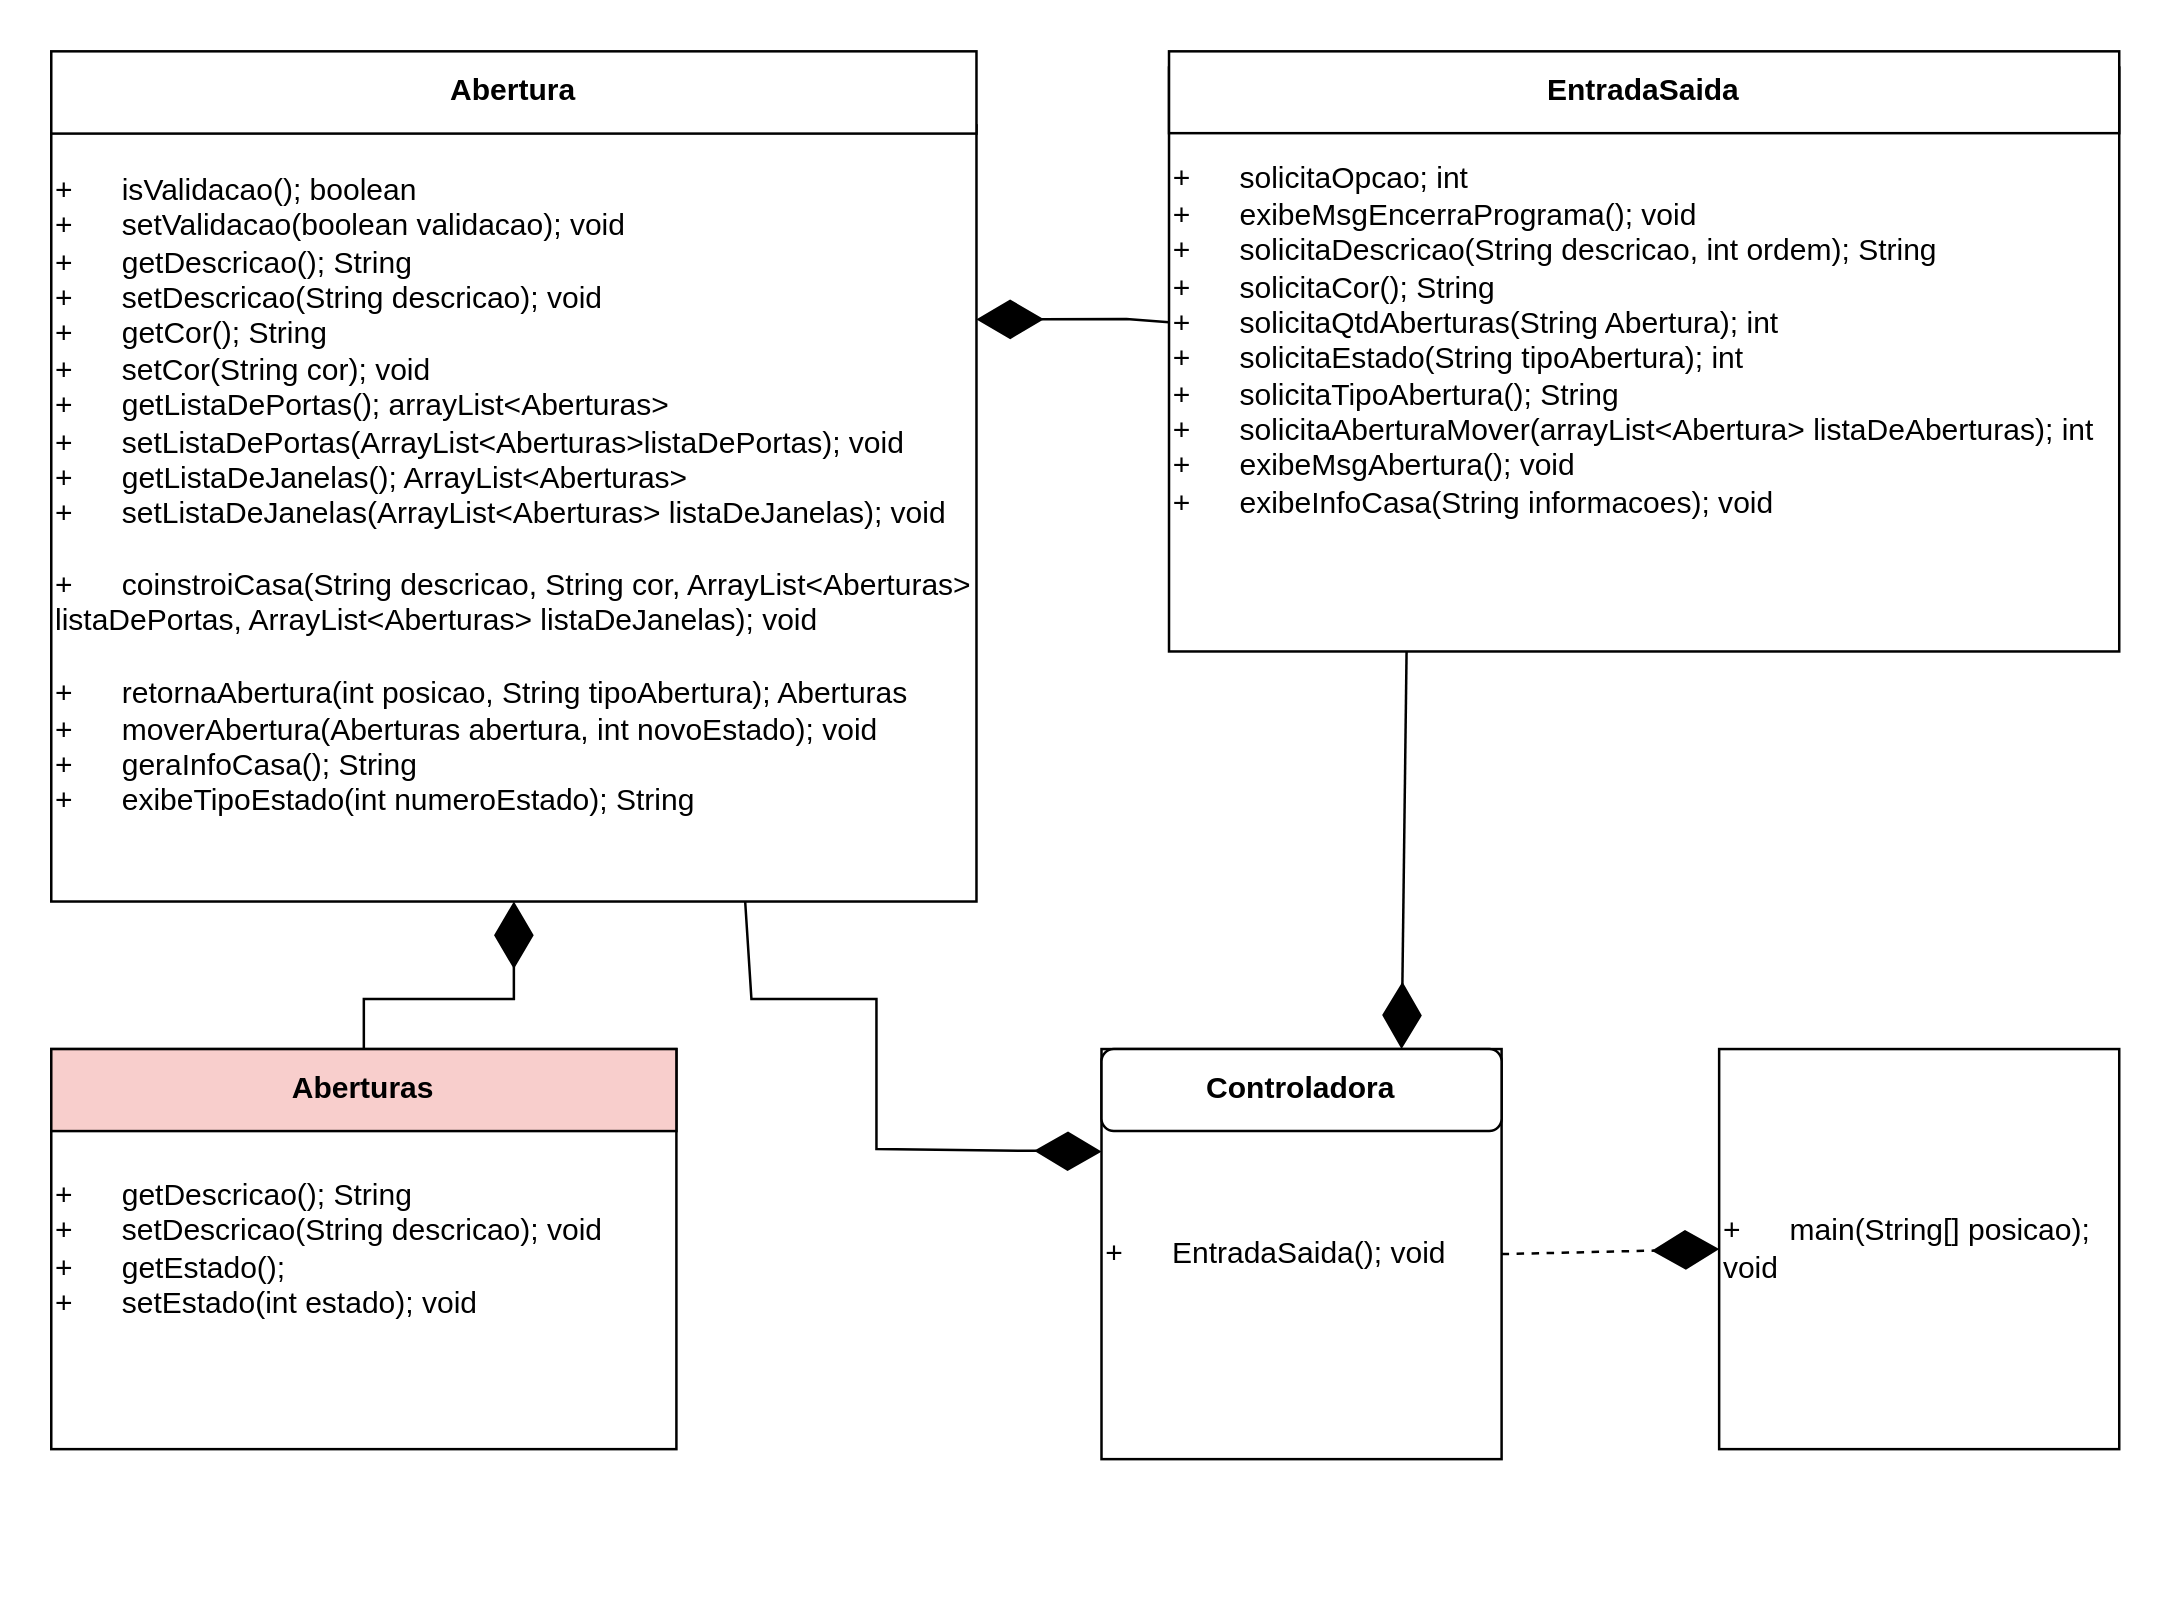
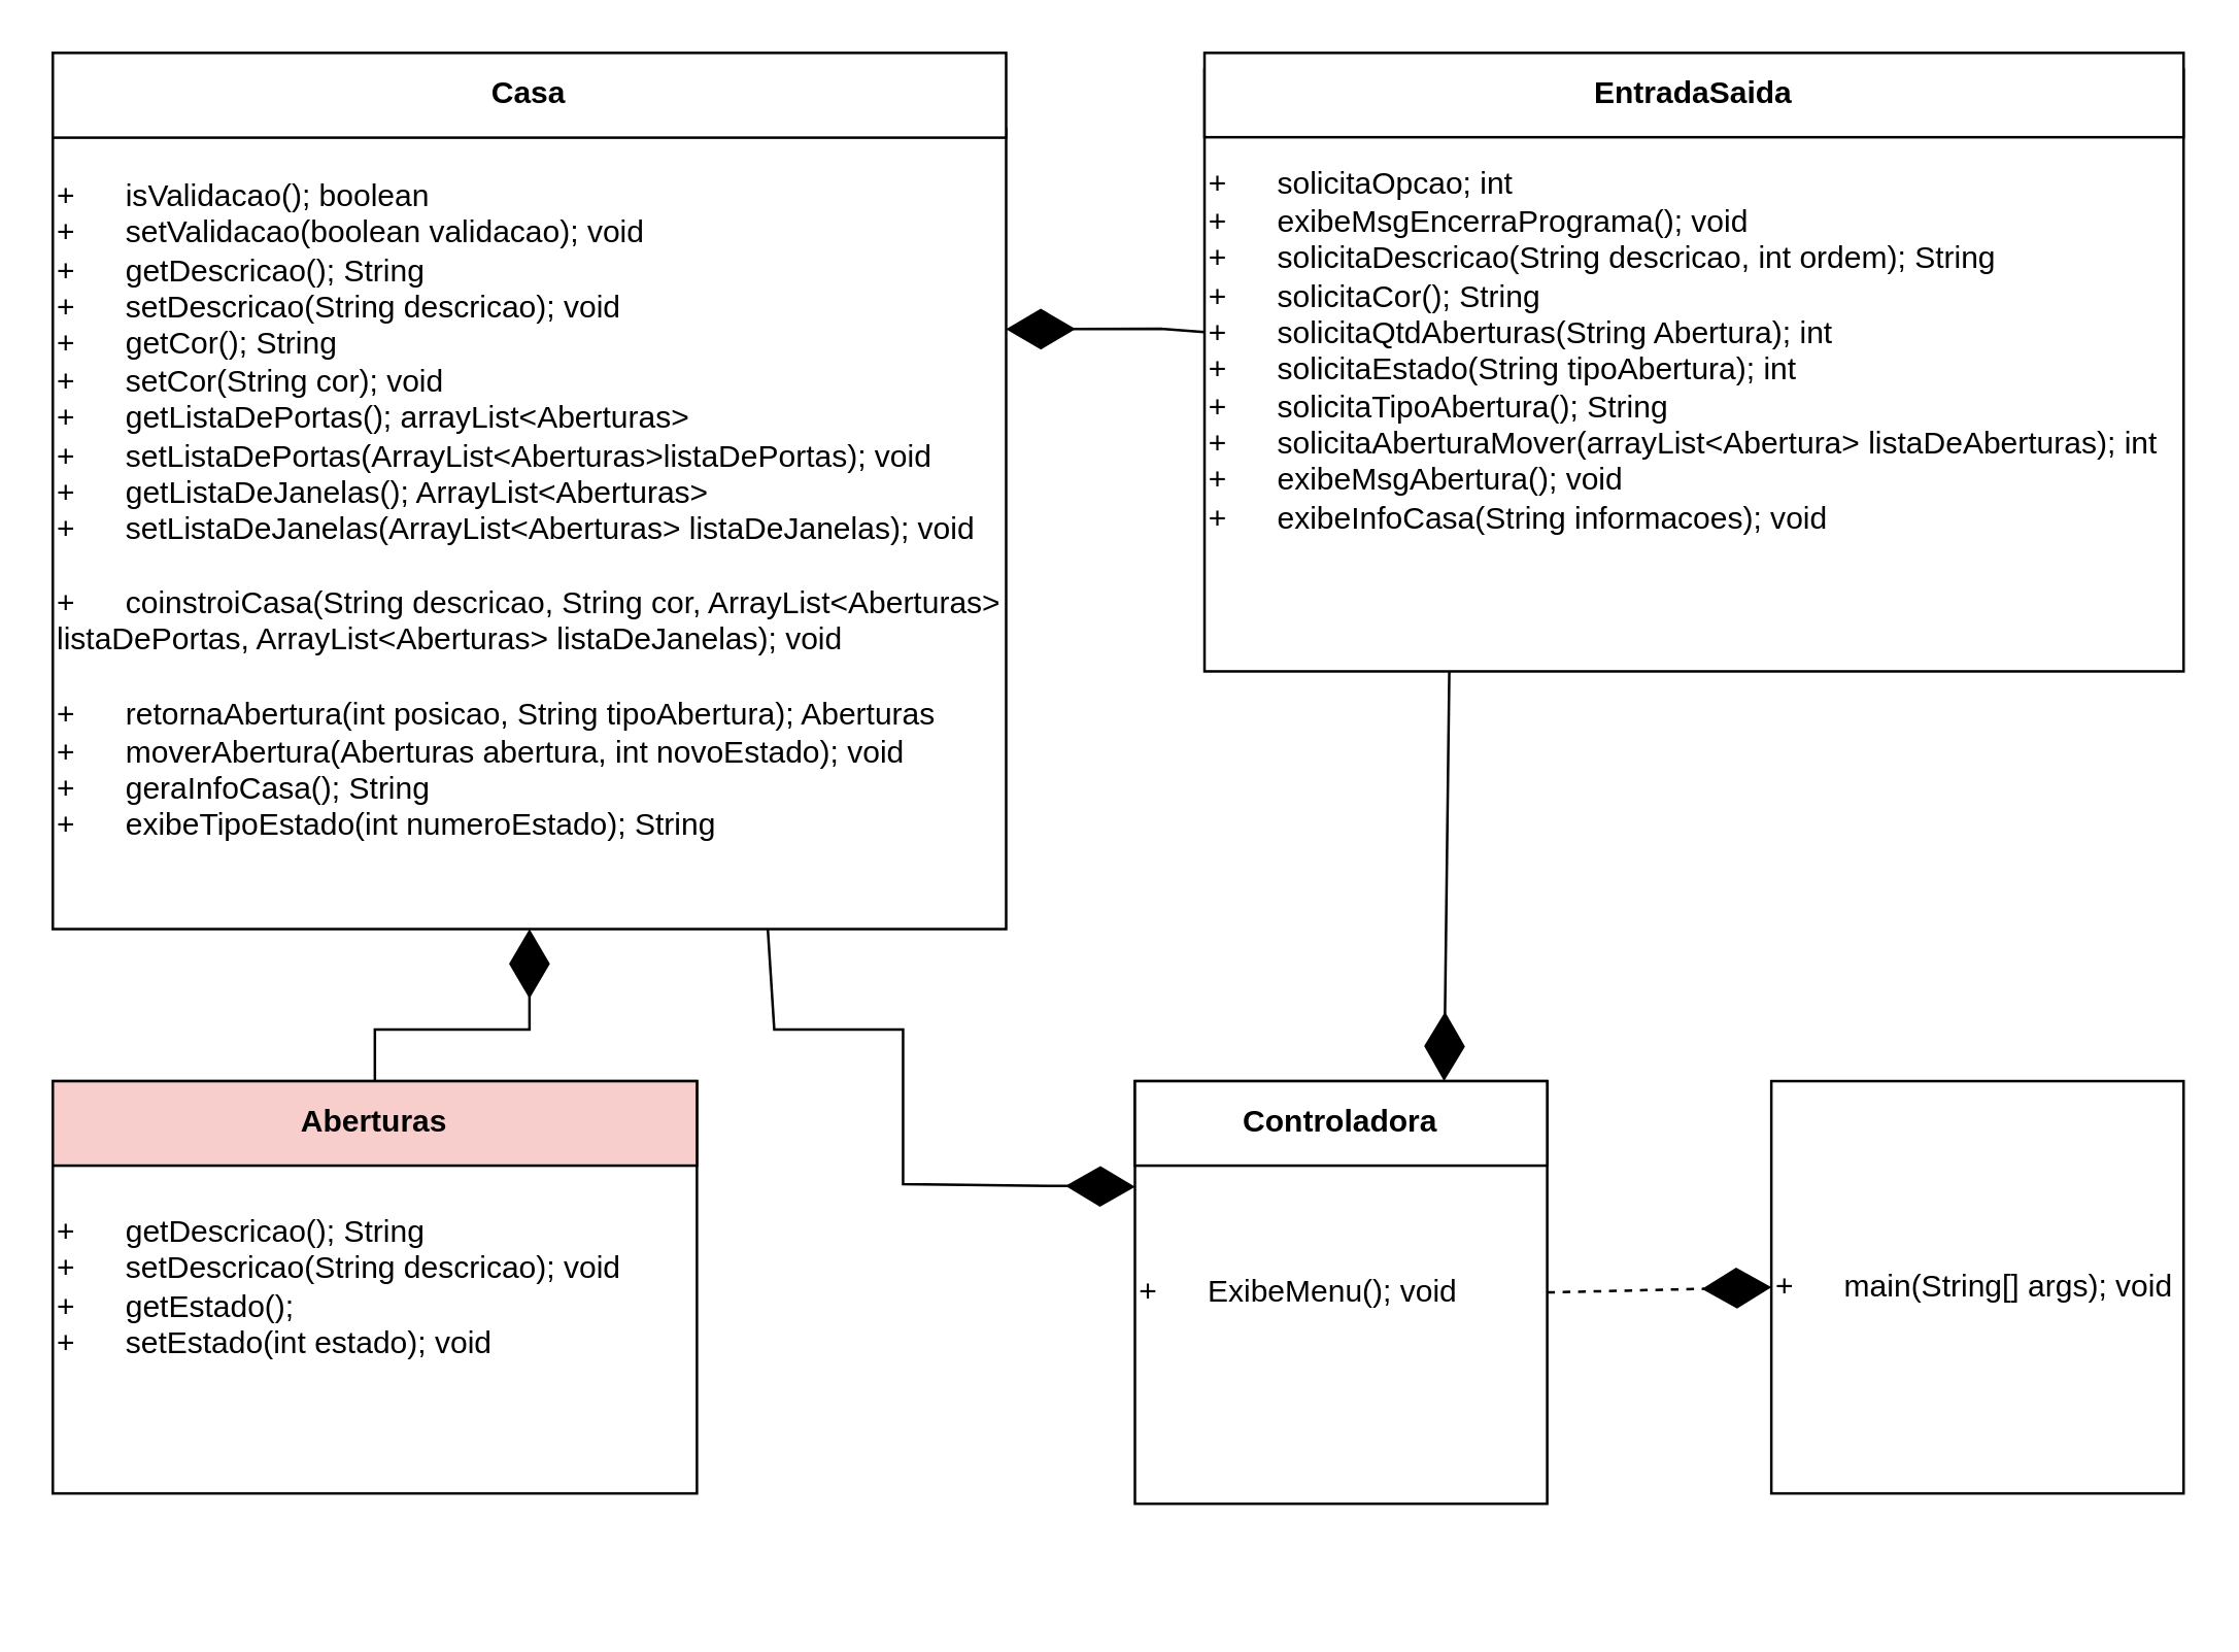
  <mxCell id="0" />
  <mxCell id="1" parent="0" />
  <mxCell id="2" value="" style="group" vertex="1" connectable="0" parent="1"><mxGeometry y="20" width="370" height="340" as="geometry" x="20" /></mxCell>
  <mxCell id="3" value="&lt;div style=&quot;&quot;&gt;+&lt;span style=&quot;white-space: pre;&quot;&gt;&#09;&lt;/span&gt;isValidacao(); boolean&lt;/div&gt;&lt;div style=&quot;&quot;&gt;+&lt;span style=&quot;white-space: pre;&quot;&gt;&#09;&lt;/span&gt;setValidacao(boolean validacao); void&lt;/div&gt;&lt;div style=&quot;&quot;&gt;+&lt;span style=&quot;white-space: pre;&quot;&gt;&#09;&lt;/span&gt;getDescricao(); String&lt;/div&gt;&lt;div style=&quot;&quot;&gt;+&lt;span style=&quot;white-space: pre;&quot;&gt;&#09;&lt;/span&gt;setDescricao(String descricao); void&lt;/div&gt;&lt;div style=&quot;&quot;&gt;+&lt;span style=&quot;white-space: pre;&quot;&gt;&#09;&lt;/span&gt;getCor(); String&lt;/div&gt;&lt;div style=&quot;&quot;&gt;+&lt;span style=&quot;white-space: pre;&quot;&gt;&#09;&lt;/span&gt;setCor(String cor); void&lt;/div&gt;&lt;div style=&quot;&quot;&gt;+&lt;span style=&quot;white-space: pre;&quot;&gt;&#09;&lt;/span&gt;getListaDePortas(); arrayList&amp;lt;Aberturas&amp;gt;&lt;/div&gt;&lt;div style=&quot;&quot;&gt;+&lt;span style=&quot;white-space: pre;&quot;&gt;&#09;&lt;/span&gt;setListaDePortas(ArrayList&amp;lt;Aberturas&amp;gt;listaDePortas); void&lt;/div&gt;&lt;div style=&quot;&quot;&gt;+&lt;span style=&quot;white-space: pre;&quot;&gt;&#09;&lt;/span&gt;getListaDeJanelas(); ArrayList&amp;lt;Aberturas&amp;gt;&lt;/div&gt;&lt;div style=&quot;&quot;&gt;+&lt;span style=&quot;white-space: pre;&quot;&gt;&#09;&lt;/span&gt;setListaDeJanelas(ArrayList&amp;lt;Aberturas&amp;gt; listaDeJanelas); void&lt;/div&gt;&lt;div style=&quot;&quot;&gt;&lt;br&gt;&lt;/div&gt;&lt;div style=&quot;&quot;&gt;+&lt;span style=&quot;white-space: pre;&quot;&gt;&#09;&lt;/span&gt;coinstroiCasa(String descricao, String cor, ArrayList&amp;lt;Aberturas&amp;gt; listaDePortas, ArrayList&amp;lt;Aberturas&amp;gt; listaDeJanelas); void&lt;/div&gt;&lt;div style=&quot;&quot;&gt;&lt;br&gt;&lt;/div&gt;&lt;div style=&quot;&quot;&gt;+&lt;span style=&quot;white-space: pre;&quot;&gt;&#09;&lt;/span&gt;retornaAbertura(int posicao, String tipoAbertura); Aberturas&lt;/div&gt;&lt;div style=&quot;&quot;&gt;+&lt;span style=&quot;white-space: pre;&quot;&gt;&#09;&lt;/span&gt;moverAbertura(Aberturas abertura, int novoEstado); void&lt;/div&gt;&lt;div style=&quot;&quot;&gt;+&lt;span style=&quot;white-space: pre;&quot;&gt;&#09;&lt;/span&gt;geraInfoCasa(); String&lt;/div&gt;&lt;div style=&quot;&quot;&gt;+&lt;span style=&quot;white-space: pre;&quot;&gt;&#09;&lt;/span&gt;exibeTipoEstado(int numeroEstado); String&lt;/div&gt;&lt;div style=&quot;&quot;&gt;&lt;br&gt;&lt;/div&gt;" style="rounded=0;whiteSpace=wrap;html=1;align=left;" vertex="1" parent="2"><mxGeometry y="29.613" width="370" height="310.387" as="geometry" /></mxCell>
- <mxCell id="4" value="&lt;b&gt;Abertura&lt;/b&gt;" style="html=1;whiteSpace=wrap;" vertex="1" parent="2"><mxGeometry width="370" height="32.903" as="geometry" /></mxCell>
+ <mxCell id="4" value="&lt;b&gt;Casa&lt;/b&gt;" style="html=1;whiteSpace=wrap;" vertex="1" parent="2"><mxGeometry width="370" height="32.903" as="geometry" /></mxCell>
  <mxCell id="5" value="" style="group" vertex="1" connectable="0" parent="1"><mxGeometry x="467" y="20" width="380" height="240" as="geometry" /></mxCell>
  <mxCell id="6" value="&lt;div style=&quot;&quot;&gt;+&lt;span style=&quot;white-space: pre;&quot;&gt;&#09;&lt;/span&gt;solicitaOpcao; int&lt;/div&gt;&lt;div style=&quot;&quot;&gt;+&lt;span style=&quot;white-space: pre;&quot;&gt;&#09;&lt;/span&gt;exibeMsgEncerraPrograma(); void&lt;/div&gt;&lt;div style=&quot;&quot;&gt;+&lt;span style=&quot;white-space: pre;&quot;&gt;&#09;&lt;/span&gt;solicitaDescricao(String descricao, int ordem); String&lt;/div&gt;&lt;div style=&quot;&quot;&gt;+&lt;span style=&quot;white-space: pre;&quot;&gt;&#09;&lt;/span&gt;solicitaCor(); String&lt;/div&gt;&lt;div style=&quot;&quot;&gt;+&lt;span style=&quot;white-space: pre;&quot;&gt;&#09;&lt;/span&gt;solicitaQtdAberturas(String Abertura); int&lt;/div&gt;&lt;div style=&quot;&quot;&gt;+&lt;span style=&quot;white-space: pre;&quot;&gt;&#09;&lt;/span&gt;solicitaEstado(String tipoAbertura); int&lt;/div&gt;&lt;div style=&quot;&quot;&gt;+&lt;span style=&quot;white-space: pre;&quot;&gt;&#09;&lt;/span&gt;solicitaTipoAbertura(); String&lt;/div&gt;&lt;div style=&quot;&quot;&gt;+&lt;span style=&quot;white-space: pre;&quot;&gt;&#09;&lt;/span&gt;solicitaAberturaMover(arrayList&amp;lt;Abertura&amp;gt; listaDeAberturas); int&lt;/div&gt;&lt;div style=&quot;&quot;&gt;+&lt;span style=&quot;white-space: pre;&quot;&gt;&#09;&lt;/span&gt;exibeMsgAbertura(); void&lt;/div&gt;&lt;div style=&quot;&quot;&gt;+&lt;span style=&quot;white-space: pre;&quot;&gt;&#09;&lt;/span&gt;exibeInfoCasa(String informacoes); void&lt;/div&gt;&lt;div style=&quot;&quot;&gt;&lt;br&gt;&lt;/div&gt;" style="rounded=0;whiteSpace=wrap;html=1;align=left;" vertex="1" parent="5"><mxGeometry y="6.491" width="380" height="233.509" as="geometry" /></mxCell>
  <mxCell id="7" value="&lt;b&gt;EntradaSaida&lt;/b&gt;" style="html=1;whiteSpace=wrap;" vertex="1" parent="5"><mxGeometry width="380" height="32.727" as="geometry" /></mxCell>
  <mxCell id="8" value="" style="group" vertex="1" connectable="0" parent="1"><mxGeometry y="419" width="250" height="200" as="geometry" x="20" /></mxCell>
  <mxCell id="9" value="&lt;div style=&quot;&quot;&gt;+&lt;span style=&quot;white-space: pre;&quot;&gt;&#09;&lt;/span&gt;getDescricao(); String&lt;/div&gt;&lt;div style=&quot;&quot;&gt;+&lt;span style=&quot;white-space: pre;&quot;&gt;&#09;&lt;/span&gt;setDescricao(String descricao); void&lt;/div&gt;&lt;div style=&quot;&quot;&gt;+&lt;span style=&quot;white-space: pre;&quot;&gt;&#09;&lt;/span&gt;getEstado();&lt;/div&gt;&lt;div style=&quot;&quot;&gt;+&lt;span style=&quot;white-space: pre;&quot;&gt;&#09;&lt;/span&gt;setEstado(int estado); void&lt;/div&gt;" style="rounded=0;whiteSpace=wrap;html=1;align=left;" vertex="1" parent="8"><mxGeometry width="250.0" height="160" as="geometry" /></mxCell>
  <mxCell id="10" value="&lt;div&gt;&lt;b style=&quot;background-color: initial;&quot;&gt;Aberturas&lt;/b&gt;&lt;br&gt;&lt;/div&gt;" style="html=1;whiteSpace=wrap;fillColor=#f8cecc;" vertex="1" parent="8"><mxGeometry width="250" height="32.8" as="geometry" /></mxCell>
  <mxCell id="11" value="" style="group" vertex="1" connectable="0" parent="1"><mxGeometry x="687" y="419" width="160" height="160" as="geometry" /></mxCell>
- <mxCell id="12" value="&lt;div style=&quot;&quot;&gt;+&lt;span style=&quot;white-space: pre;&quot;&gt;&#09;&lt;/span&gt;main(String[] posicao); void&lt;/div&gt;" style="rounded=0;whiteSpace=wrap;html=1;align=left;container=0;" vertex="1" parent="11"><mxGeometry width="160" height="160" as="geometry" /></mxCell>
+ <mxCell id="12" value="&lt;div style=&quot;&quot;&gt;+&lt;span style=&quot;white-space: pre;&quot;&gt;&#09;&lt;/span&gt;main(String[] args); void&lt;/div&gt;" style="rounded=0;whiteSpace=wrap;html=1;align=left;container=0;" vertex="1" parent="11"><mxGeometry width="160" height="160" as="geometry" /></mxCell>
  <mxCell id="13" value="" style="group" vertex="1" connectable="0" parent="1"><mxGeometry x="440" y="419" width="160" height="164" as="geometry" /></mxCell>
- <mxCell id="14" value="&lt;div style=&quot;&quot;&gt;+&lt;span style=&quot;white-space: pre;&quot;&gt;&#09;&lt;/span&gt;EntradaSaida(); void&lt;/div&gt;" style="rounded=0;whiteSpace=wrap;html=1;align=left;" vertex="1" parent="13"><mxGeometry width="160" height="164" as="geometry" /></mxCell>
- <mxCell id="15" value="&lt;div&gt;&lt;b style=&quot;background-color: initial;&quot;&gt;Controladora&lt;/b&gt;&lt;br&gt;&lt;/div&gt;" style="html=1;whiteSpace=wrap;rounded=1;" vertex="1" parent="13"><mxGeometry width="160" height="32.8" as="geometry" /></mxCell>
+ <mxCell id="14" value="&lt;div style=&quot;&quot;&gt;+&lt;span style=&quot;white-space: pre;&quot;&gt;&#09;&lt;/span&gt;ExibeMenu(); void&lt;/div&gt;" style="rounded=0;whiteSpace=wrap;html=1;align=left;" vertex="1" parent="13"><mxGeometry width="160" height="164" as="geometry" /></mxCell>
+ <mxCell id="15" value="&lt;div&gt;&lt;b style=&quot;background-color: initial;&quot;&gt;Controladora&lt;/b&gt;&lt;br&gt;&lt;/div&gt;" style="html=1;whiteSpace=wrap;" vertex="1" parent="13"><mxGeometry width="160" height="32.8" as="geometry" /></mxCell>
  <mxCell id="16" value="" style="endArrow=diamondThin;endFill=1;endSize=24;html=1;rounded=0;exitX=0.5;exitY=0;exitDx=0;exitDy=0;entryX=0.5;entryY=1;entryDx=0;entryDy=0;" edge="1" parent="1" source="10" target="3"><mxGeometry width="160" relative="1" as="geometry"><mxPoint x="470" y="249" as="sourcePoint" /><mxPoint x="630" y="249" as="targetPoint" /><Array as="points"><mxPoint x="145" y="399" /><mxPoint x="205" y="399" /></Array></mxGeometry></mxCell>
  <mxCell id="17" value="" style="endArrow=diamondThin;endFill=1;endSize=24;html=1;rounded=0;entryX=1;entryY=0.25;entryDx=0;entryDy=0;" edge="1" parent="1" source="6" target="3"><mxGeometry width="160" relative="1" as="geometry"><mxPoint x="470" y="249" as="sourcePoint" /><mxPoint x="430" y="139" as="targetPoint" /><Array as="points"><mxPoint x="450" y="127" /></Array></mxGeometry></mxCell>
  <mxCell id="18" value="" style="endArrow=diamondThin;endFill=1;endSize=24;html=1;rounded=0;exitX=0.75;exitY=1;exitDx=0;exitDy=0;entryX=0;entryY=0.25;entryDx=0;entryDy=0;" edge="1" parent="1" source="3" target="14"><mxGeometry width="160" relative="1" as="geometry"><mxPoint x="470" y="249" as="sourcePoint" /><mxPoint x="630" y="249" as="targetPoint" /><Array as="points"><mxPoint x="300" y="399" /><mxPoint x="350" y="399" /><mxPoint x="350" y="459" /></Array></mxGeometry></mxCell>
  <mxCell id="19" value="" style="endArrow=diamondThin;endFill=1;endSize=24;html=1;rounded=0;exitX=1;exitY=0.5;exitDx=0;exitDy=0;entryX=0;entryY=0.5;entryDx=0;entryDy=0;dashed=1;" edge="1" parent="1" source="14" target="12"><mxGeometry width="160" relative="1" as="geometry"><mxPoint x="470" y="249" as="sourcePoint" /><mxPoint x="630" y="249" as="targetPoint" /></mxGeometry></mxCell>
  <mxCell id="20" value="" style="endArrow=diamondThin;endFill=1;endSize=24;html=1;rounded=0;exitX=0.25;exitY=1;exitDx=0;exitDy=0;entryX=0.75;entryY=0;entryDx=0;entryDy=0;" edge="1" parent="1" source="6" target="15"><mxGeometry width="160" relative="1" as="geometry"><mxPoint x="470" y="249" as="sourcePoint" /><mxPoint x="630" y="249" as="targetPoint" /></mxGeometry></mxCell>
